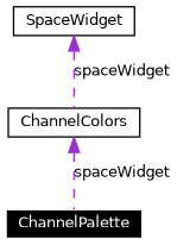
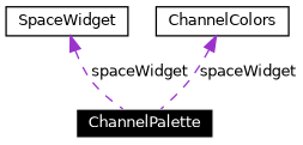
  digraph {
    node [color=black fillcolor=white fontname=Helvetica fontsize=10 shape=record style=filled]
    edge [color=darkorchid3 dir=back fontname=Helvetica fontsize=10 labelfontname=Helvetica labelfontsize=10 style=dashed]
    n1 [color=white fillcolor=black fontcolor=white height=0.2 label=ChannelPalette width=0.4]
    n2 [height=0.2 label=SpaceWidget width=0.4]
    n3 [height=0.2 label=ChannelColors width=0.4]
-   n2 -> n3 [label=spaceWidget]
+   n2 -> n1 [label=spaceWidget]
    n3 -> n1 [label=spaceWidget]
  }
